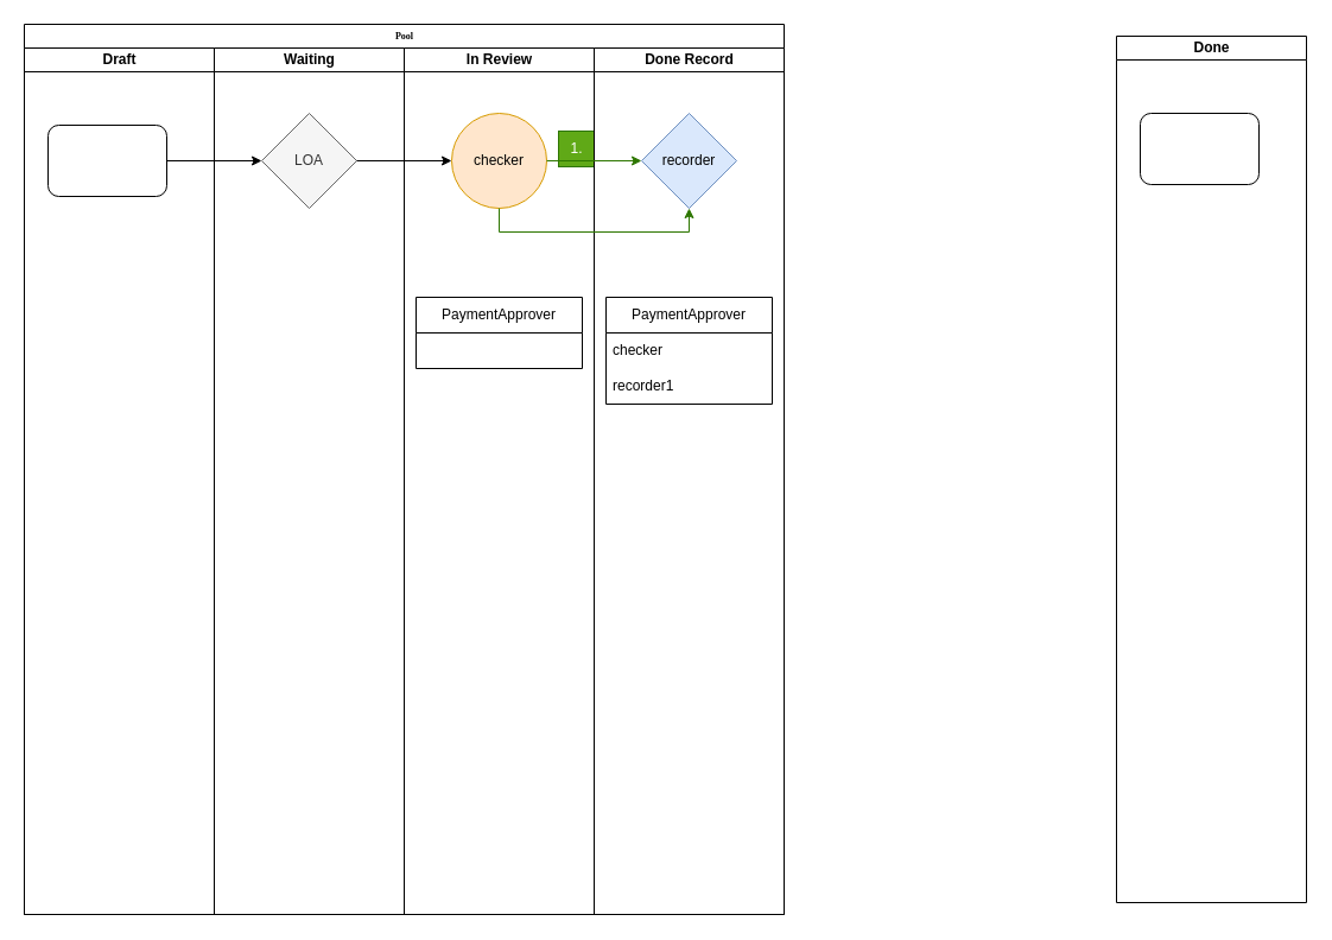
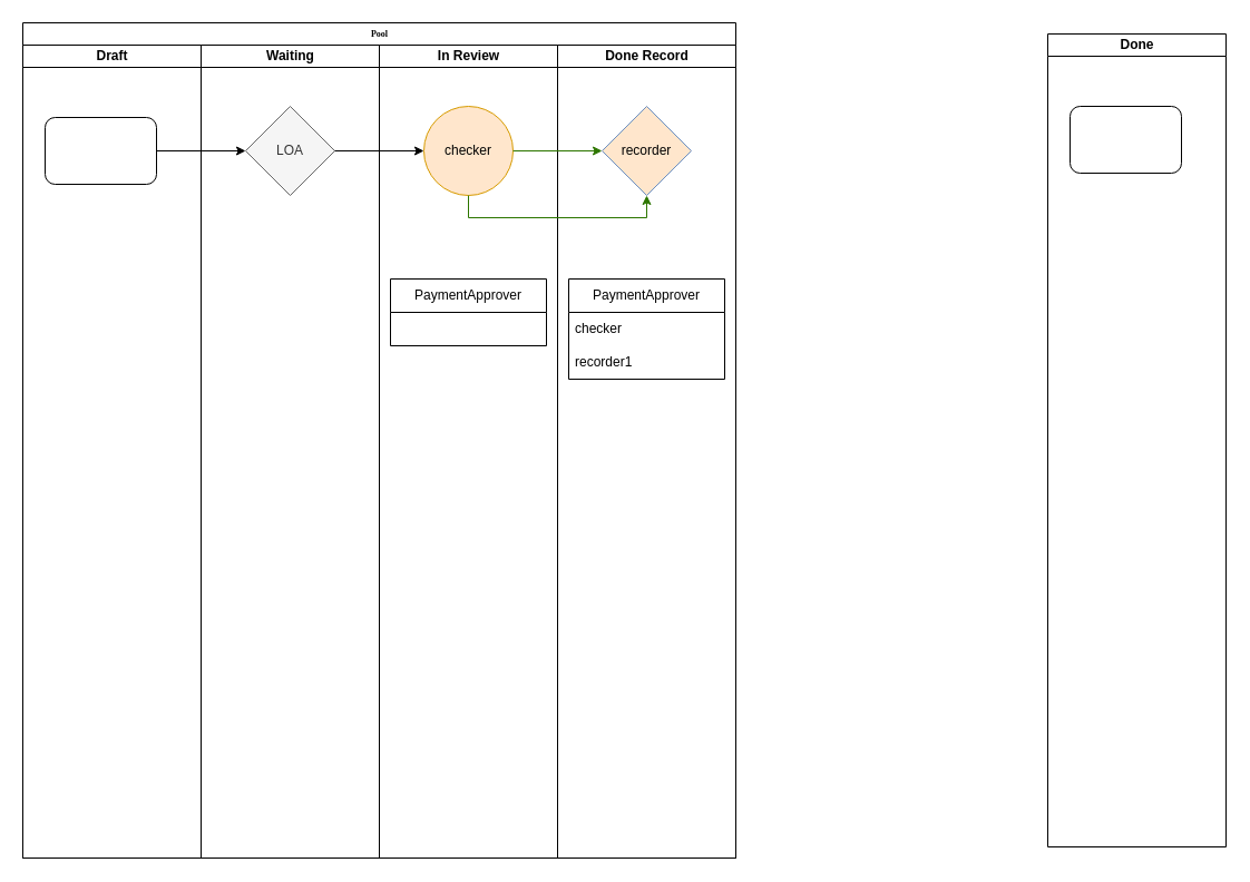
  <mxCell id="0" />
  <mxCell id="1" parent="0" />
  <mxCell id="2" value="Pool" style="swimlane;html=1;childLayout=stackLayout;startSize=20;rounded=0;shadow=0;labelBackgroundColor=none;strokeWidth=1;fontFamily=Verdana;fontSize=8;align=center;" parent="1" vertex="1"><mxGeometry x="20" y="20" width="640" height="750" as="geometry"><mxRectangle x="70" y="40" width="60" height="20" as="alternateBounds" /></mxGeometry></mxCell>
  <mxCell id="3" value="Draft" style="swimlane;html=1;startSize=20;" parent="2" vertex="1"><mxGeometry y="20" width="160" height="730" as="geometry" /></mxCell>
  <mxCell id="4" value="" style="rounded=1;whiteSpace=wrap;html=1;shadow=0;labelBackgroundColor=none;strokeWidth=1;fontFamily=Verdana;fontSize=8;align=center;" parent="3" vertex="1"><mxGeometry x="20" y="65" width="100" height="60" as="geometry" /></mxCell>
  <mxCell id="5" value="Waiting" style="swimlane;html=1;startSize=20;" parent="2" vertex="1"><mxGeometry x="160" y="20" width="160" height="730" as="geometry" /></mxCell>
  <mxCell id="6" value="LOA" style="rhombus;whiteSpace=wrap;html=1;aspect=fixed;fillColor=#f5f5f5;fontColor=#333333;strokeColor=#666666;" vertex="1" parent="5"><mxGeometry x="40" y="55" width="80" height="80" as="geometry" /></mxCell>
  <mxCell id="7" value="In Review" style="swimlane;html=1;startSize=20;" parent="2" vertex="1"><mxGeometry x="320" y="20" width="160" height="730" as="geometry" /></mxCell>
  <mxCell id="8" value="checker" style="ellipse;whiteSpace=wrap;html=1;aspect=fixed;fillColor=#ffe6cc;strokeColor=#d79b00;" vertex="1" parent="7"><mxGeometry x="40" y="55" width="80" height="80" as="geometry" /></mxCell>
- <mxCell id="9" value="1." style="text;html=1;align=center;verticalAlign=middle;resizable=0;points=[];autosize=1;strokeColor=#2D7600;fillColor=#60a917;fontColor=#ffffff;" vertex="1" parent="7"><mxGeometry x="130" y="70" width="30" height="30" as="geometry" /></mxCell>
  <mxCell id="10" value="PaymentApprover" style="swimlane;fontStyle=0;childLayout=stackLayout;horizontal=1;startSize=30;horizontalStack=0;resizeParent=1;resizeParentMax=0;resizeLast=0;collapsible=1;marginBottom=0;whiteSpace=wrap;html=1;" vertex="1" parent="7"><mxGeometry x="10" y="210" width="140" height="60" as="geometry" /></mxCell>
  <mxCell id="11" value="Done Record" style="swimlane;html=1;startSize=20;" parent="2" vertex="1"><mxGeometry x="480" y="20" width="160" height="730" as="geometry" /></mxCell>
- <mxCell id="12" value="recorder" style="rhombus;whiteSpace=wrap;html=1;fillColor=#dae8fc;strokeColor=#6c8ebf;" vertex="1" parent="11"><mxGeometry x="40" y="55" width="80" height="80" as="geometry" /></mxCell>
+ <mxCell id="12" value="recorder" style="rhombus;whiteSpace=wrap;html=1;fillColor=#ffe6cc;strokeColor=#6c8ebf;" vertex="1" parent="11"><mxGeometry x="40" y="55" width="80" height="80" as="geometry" /></mxCell>
  <mxCell id="13" value="PaymentApprover" style="swimlane;fontStyle=0;childLayout=stackLayout;horizontal=1;startSize=30;horizontalStack=0;resizeParent=1;resizeParentMax=0;resizeLast=0;collapsible=1;marginBottom=0;whiteSpace=wrap;html=1;" vertex="1" parent="11"><mxGeometry x="10" y="210" width="140" height="90" as="geometry" /></mxCell>
  <mxCell id="14" value="checker" style="text;strokeColor=none;fillColor=none;align=left;verticalAlign=middle;spacingLeft=4;spacingRight=4;overflow=hidden;points=[[0,0.5],[1,0.5]];portConstraint=eastwest;rotatable=0;whiteSpace=wrap;html=1;" vertex="1" parent="13"><mxGeometry y="30" width="140" height="30" as="geometry" /></mxCell>
  <mxCell id="15" value="recorder1" style="text;strokeColor=none;fillColor=none;align=left;verticalAlign=middle;spacingLeft=4;spacingRight=4;overflow=hidden;points=[[0,0.5],[1,0.5]];portConstraint=eastwest;rotatable=0;whiteSpace=wrap;html=1;" vertex="1" parent="13"><mxGeometry y="60" width="140" height="30" as="geometry" /></mxCell>
  <mxCell id="16" style="edgeStyle=orthogonalEdgeStyle;rounded=0;orthogonalLoop=1;jettySize=auto;html=1;exitX=1;exitY=0.5;exitDx=0;exitDy=0;entryX=0;entryY=0.5;entryDx=0;entryDy=0;" edge="1" parent="2" source="4" target="6"><mxGeometry relative="1" as="geometry" /></mxCell>
  <mxCell id="17" style="edgeStyle=orthogonalEdgeStyle;rounded=0;orthogonalLoop=1;jettySize=auto;html=1;exitX=1;exitY=0.5;exitDx=0;exitDy=0;" edge="1" parent="2" source="6" target="8"><mxGeometry relative="1" as="geometry" /></mxCell>
  <mxCell id="18" style="edgeStyle=orthogonalEdgeStyle;rounded=0;orthogonalLoop=1;jettySize=auto;html=1;exitX=1;exitY=0.5;exitDx=0;exitDy=0;entryX=0;entryY=0.5;entryDx=0;entryDy=0;fillColor=#60a917;strokeColor=#2D7600;" edge="1" parent="2" source="8" target="12"><mxGeometry relative="1" as="geometry" /></mxCell>
  <mxCell id="19" style="edgeStyle=orthogonalEdgeStyle;rounded=0;orthogonalLoop=1;jettySize=auto;html=1;exitX=0.5;exitY=1;exitDx=0;exitDy=0;entryX=0.5;entryY=1;entryDx=0;entryDy=0;fillColor=#60a917;strokeColor=#2D7600;" edge="1" parent="2" source="8" target="12"><mxGeometry relative="1" as="geometry" /></mxCell>
  <mxCell id="20" value="Done" style="swimlane;html=1;startSize=20;" vertex="1" parent="1"><mxGeometry x="940" y="30" width="160" height="730" as="geometry" /></mxCell>
  <mxCell id="21" value="" style="rounded=1;whiteSpace=wrap;html=1;shadow=0;labelBackgroundColor=none;strokeWidth=1;fontFamily=Verdana;fontSize=8;align=center;" vertex="1" parent="20"><mxGeometry x="20" y="65" width="100" height="60" as="geometry" /></mxCell>
